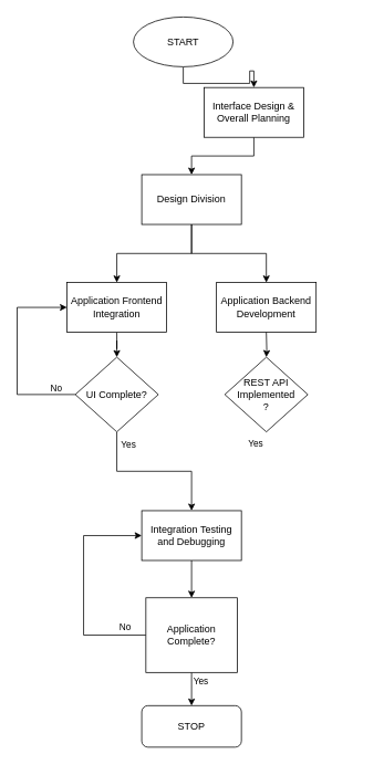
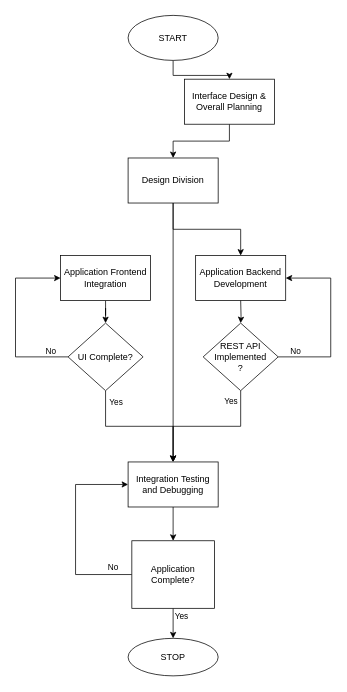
  <mxCell id="0" />
  <mxCell id="1" parent="0" />
  <mxCell id="2" value="" style="edgeStyle=orthogonalEdgeStyle;rounded=0;orthogonalLoop=1;jettySize=auto;html=1;" edge="1" parent="1" source="3" target="5"><mxGeometry relative="1" as="geometry" /></mxCell>
- <mxCell id="3" value="START" style="ellipse;whiteSpace=wrap;html=1;" vertex="1" parent="1"><mxGeometry x="160" y="20" width="120" height="60" as="geometry" /></mxCell>
+ <mxCell id="3" value="START" style="ellipse;whiteSpace=wrap;html=1;" vertex="1" parent="1"><mxGeometry x="170" y="20" width="120" height="60" as="geometry" /></mxCell>
  <mxCell id="4" value="" style="edgeStyle=orthogonalEdgeStyle;rounded=0;orthogonalLoop=1;jettySize=auto;html=1;" edge="1" parent="1" source="5" target="8"><mxGeometry relative="1" as="geometry" /></mxCell>
  <mxCell id="5" value="Interface Design &amp;amp; Overall Planning" style="whiteSpace=wrap;html=1;" vertex="1" parent="1"><mxGeometry x="245" y="105" width="120" height="60" as="geometry" /></mxCell>
  <mxCell id="6" value="" style="edgeStyle=orthogonalEdgeStyle;rounded=0;orthogonalLoop=1;jettySize=auto;html=1;exitX=0.5;exitY=1;exitDx=0;exitDy=0;entryX=0.5;entryY=0;entryDx=0;entryDy=0;" edge="1" parent="1" source="8" target="11"><mxGeometry relative="1" as="geometry"><mxPoint x="350" y="350" as="targetPoint" /></mxGeometry></mxCell>
- <mxCell id="7" value="" style="edgeStyle=orthogonalEdgeStyle;rounded=0;orthogonalLoop=1;jettySize=auto;html=1;" edge="1" parent="1" source="8" target="10"><mxGeometry relative="1" as="geometry" /></mxCell>
+ <mxCell id="7" value="" style="edgeStyle=orthogonalEdgeStyle;rounded=0;orthogonalLoop=1;jettySize=auto;html=1;" edge="1" parent="1" source="8" target="23"><mxGeometry relative="1" as="geometry" /></mxCell>
  <mxCell id="8" value="Design Division" style="whiteSpace=wrap;html=1;" vertex="1" parent="1"><mxGeometry x="170" y="210" width="120" height="60" as="geometry" /></mxCell>
  <mxCell id="9" value="" style="edgeStyle=orthogonalEdgeStyle;rounded=0;orthogonalLoop=1;jettySize=auto;html=1;" edge="1" parent="1" source="10" target="16"><mxGeometry relative="1" as="geometry" /></mxCell>
  <mxCell id="10" value="Application Frontend Integration" style="whiteSpace=wrap;html=1;" vertex="1" parent="1"><mxGeometry x="80" y="340" width="120" height="60" as="geometry" /></mxCell>
  <mxCell id="11" value="Application Backend Development" style="whiteSpace=wrap;html=1;" vertex="1" parent="1"><mxGeometry x="260" y="340" width="120" height="60" as="geometry" /></mxCell>
  <mxCell id="12" style="edgeStyle=orthogonalEdgeStyle;rounded=0;orthogonalLoop=1;jettySize=auto;html=1;entryX=0;entryY=0.5;entryDx=0;entryDy=0;exitX=0;exitY=0.5;exitDx=0;exitDy=0;" edge="1" parent="1" source="16" target="10"><mxGeometry relative="1" as="geometry"><Array as="points"><mxPoint x="20" y="475" /><mxPoint x="20" y="370" /></Array></mxGeometry></mxCell>
  <mxCell id="13" value="No" style="edgeLabel;html=1;align=center;verticalAlign=middle;resizable=0;points=[];" vertex="1" connectable="0" parent="12"><mxGeometry x="-0.803" relative="1" as="geometry"><mxPoint x="-1" y="-9" as="offset" /></mxGeometry></mxCell>
  <mxCell id="14" value="" style="edgeStyle=orthogonalEdgeStyle;rounded=0;orthogonalLoop=1;jettySize=auto;html=1;" edge="1" parent="1" source="16" target="23"><mxGeometry relative="1" as="geometry" /></mxCell>
  <mxCell id="15" value="Yes" style="edgeLabel;html=1;align=center;verticalAlign=middle;resizable=0;points=[];" vertex="1" connectable="0" parent="14"><mxGeometry x="-0.858" relative="1" as="geometry"><mxPoint x="13" y="2" as="offset" /></mxGeometry></mxCell>
  <mxCell id="16" value="UI Complete?" style="rhombus;whiteSpace=wrap;html=1;" vertex="1" parent="1"><mxGeometry x="90" y="430" width="100" height="90" as="geometry" /></mxCell>
  <mxCell id="17" value="" style="edgeStyle=orthogonalEdgeStyle;rounded=0;orthogonalLoop=1;jettySize=auto;html=1;" edge="1" parent="1" target="21"><mxGeometry relative="1" as="geometry"><mxPoint x="320" y="400" as="sourcePoint" /></mxGeometry></mxCell>
+ <mxCell id="18" style="edgeStyle=orthogonalEdgeStyle;rounded=0;orthogonalLoop=1;jettySize=auto;html=1;entryX=1;entryY=0.5;entryDx=0;entryDy=0;exitX=1;exitY=0.5;exitDx=0;exitDy=0;" edge="1" parent="1" source="21" target="11"><mxGeometry relative="1" as="geometry"><mxPoint x="260" y="370" as="targetPoint" /><Array as="points"><mxPoint x="440" y="475" /><mxPoint x="440" y="370" /></Array></mxGeometry></mxCell>
+ <mxCell id="19" value="No" style="edgeLabel;html=1;align=center;verticalAlign=middle;resizable=0;points=[];" vertex="1" connectable="0" parent="18"><mxGeometry x="-0.803" relative="1" as="geometry"><mxPoint x="-1" y="-9" as="offset" /></mxGeometry></mxCell>
+ <mxCell id="20" value="" style="edgeStyle=orthogonalEdgeStyle;rounded=0;orthogonalLoop=1;jettySize=auto;html=1;" edge="1" parent="1" source="21" target="23"><mxGeometry relative="1" as="geometry" /></mxCell>
  <mxCell id="21" value="REST API Implemented&lt;br&gt;?" style="rhombus;whiteSpace=wrap;html=1;" vertex="1" parent="1"><mxGeometry x="270" y="430" width="100" height="90" as="geometry" /></mxCell>
  <mxCell id="22" value="" style="edgeStyle=orthogonalEdgeStyle;rounded=0;orthogonalLoop=1;jettySize=auto;html=1;" edge="1" parent="1" source="23" target="28"><mxGeometry relative="1" as="geometry" /></mxCell>
  <mxCell id="23" value="Integration Testing and Debugging" style="whiteSpace=wrap;html=1;" vertex="1" parent="1"><mxGeometry x="170" y="615" width="120" height="60" as="geometry" /></mxCell>
  <mxCell id="24" style="edgeStyle=orthogonalEdgeStyle;rounded=0;orthogonalLoop=1;jettySize=auto;html=1;entryX=0;entryY=0.5;entryDx=0;entryDy=0;exitX=0;exitY=0.5;exitDx=0;exitDy=0;" edge="1" parent="1" source="28" target="23"><mxGeometry relative="1" as="geometry"><Array as="points"><mxPoint x="100" y="765" /><mxPoint x="100" y="645" /></Array></mxGeometry></mxCell>
  <mxCell id="25" value="No" style="edgeLabel;html=1;align=center;verticalAlign=middle;resizable=0;points=[];" vertex="1" connectable="0" parent="24"><mxGeometry x="-0.804" relative="1" as="geometry"><mxPoint y="-10" as="offset" /></mxGeometry></mxCell>
  <mxCell id="26" value="" style="edgeStyle=orthogonalEdgeStyle;rounded=0;orthogonalLoop=1;jettySize=auto;html=1;" edge="1" parent="1" source="28" target="30"><mxGeometry relative="1" as="geometry" /></mxCell>
  <mxCell id="27" value="Yes" style="edgeLabel;html=1;align=center;verticalAlign=middle;resizable=0;points=[];" vertex="1" connectable="0" parent="26"><mxGeometry x="-0.694" relative="1" as="geometry"><mxPoint x="10" y="4" as="offset" /></mxGeometry></mxCell>
  <mxCell id="28" value="Application Complete?" style="whiteSpace=wrap;html=1;rounded=0;" vertex="1" parent="1"><mxGeometry x="175" y="720" width="110" height="90" as="geometry" /></mxCell>
  <mxCell id="29" value="Yes" style="edgeLabel;html=1;align=center;verticalAlign=middle;resizable=0;points=[];" vertex="1" connectable="0" parent="1"><mxGeometry x="308" y="530.003" as="geometry"><mxPoint x="-2" y="3" as="offset" /></mxGeometry></mxCell>
- <mxCell id="30" value="STOP" style="whiteSpace=wrap;html=1;rounded=1;" vertex="1" parent="1"><mxGeometry x="170" y="850" width="120" height="50" as="geometry" /></mxCell>
+ <mxCell id="30" value="STOP" style="ellipse;whiteSpace=wrap;html=1;" vertex="1" parent="1"><mxGeometry x="170" y="850" width="120" height="50" as="geometry" /></mxCell>
